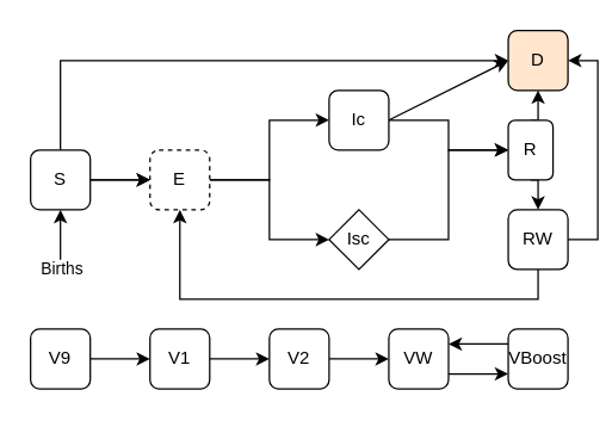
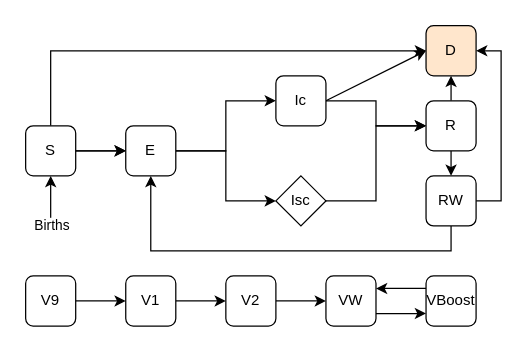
  <mxCell id="0" />
  <mxCell id="1" parent="0" />
  <mxCell id="2" value="" style="edgeStyle=orthogonalEdgeStyle;rounded=0;orthogonalLoop=1;jettySize=auto;html=1;" parent="1" source="4" target="7" edge="1"><mxGeometry relative="1" as="geometry" /></mxCell>
  <mxCell id="3" style="edgeStyle=orthogonalEdgeStyle;rounded=0;orthogonalLoop=1;jettySize=auto;html=1;exitX=0.5;exitY=0;exitDx=0;exitDy=0;entryX=0;entryY=0.5;entryDx=0;entryDy=0;" edge="1" parent="1" source="4" target="16"><mxGeometry relative="1" as="geometry"><mxPoint x="40" y="60" as="targetPoint" /></mxGeometry></mxCell>
  <mxCell id="4" value="S" style="rounded=1;whiteSpace=wrap;html=1;" parent="1" vertex="1"><mxGeometry x="20" y="100" width="40" height="40" as="geometry" /></mxCell>
  <mxCell id="5" style="edgeStyle=orthogonalEdgeStyle;rounded=0;orthogonalLoop=1;jettySize=auto;html=1;exitX=1;exitY=0.5;exitDx=0;exitDy=0;entryX=0;entryY=0.5;entryDx=0;entryDy=0;" parent="1" source="7" target="12" edge="1"><mxGeometry relative="1" as="geometry" /></mxCell>
  <mxCell id="6" style="edgeStyle=orthogonalEdgeStyle;rounded=0;orthogonalLoop=1;jettySize=auto;html=1;exitX=1;exitY=0.5;exitDx=0;exitDy=0;entryX=0;entryY=0.5;entryDx=0;entryDy=0;" parent="1" source="7" target="10" edge="1"><mxGeometry relative="1" as="geometry" /></mxCell>
- <mxCell id="7" value="E" style="rounded=1;whiteSpace=wrap;html=1;dashed=1;" parent="1" vertex="1"><mxGeometry x="100" y="100" width="40" height="40" as="geometry" /></mxCell>
+ <mxCell id="7" value="E" style="rounded=1;whiteSpace=wrap;html=1;" parent="1" vertex="1"><mxGeometry x="100" y="100" width="40" height="40" as="geometry" /></mxCell>
  <mxCell id="8" style="edgeStyle=orthogonalEdgeStyle;rounded=0;orthogonalLoop=1;jettySize=auto;html=1;exitX=1;exitY=0.5;exitDx=0;exitDy=0;entryX=0;entryY=0.5;entryDx=0;entryDy=0;" parent="1" source="10" target="15" edge="1"><mxGeometry relative="1" as="geometry" /></mxCell>
  <mxCell id="9" style="rounded=0;orthogonalLoop=1;jettySize=auto;html=1;exitX=1;exitY=0.5;exitDx=0;exitDy=0;entryX=0;entryY=0.5;entryDx=0;entryDy=0;" parent="1" source="10" target="16" edge="1"><mxGeometry relative="1" as="geometry" /></mxCell>
  <mxCell id="10" value="Ic" style="rounded=1;whiteSpace=wrap;html=1;" parent="1" vertex="1"><mxGeometry x="220" y="60" width="40" height="40" as="geometry" /></mxCell>
  <mxCell id="11" style="edgeStyle=orthogonalEdgeStyle;rounded=0;orthogonalLoop=1;jettySize=auto;html=1;exitX=1;exitY=0.5;exitDx=0;exitDy=0;entryX=0;entryY=0.5;entryDx=0;entryDy=0;" parent="1" source="12" target="15" edge="1"><mxGeometry relative="1" as="geometry" /></mxCell>
  <mxCell id="12" value="Isc" style="rhombus;whiteSpace=wrap;html=1;" parent="1" vertex="1"><mxGeometry x="220" y="140" width="40" height="40" as="geometry" /></mxCell>
  <mxCell id="13" style="edgeStyle=orthogonalEdgeStyle;rounded=0;orthogonalLoop=1;jettySize=auto;html=1;exitX=0.5;exitY=1;exitDx=0;exitDy=0;entryX=0.5;entryY=0;entryDx=0;entryDy=0;" parent="1" source="15" target="30" edge="1"><mxGeometry relative="1" as="geometry" /></mxCell>
  <mxCell id="14" style="edgeStyle=orthogonalEdgeStyle;rounded=0;orthogonalLoop=1;jettySize=auto;html=1;exitX=0.5;exitY=0;exitDx=0;exitDy=0;entryX=0.5;entryY=1;entryDx=0;entryDy=0;" edge="1" parent="1" source="15" target="16"><mxGeometry relative="1" as="geometry" /></mxCell>
- <mxCell id="15" value="R" style="rounded=1;whiteSpace=wrap;html=1;" parent="1" vertex="1"><mxGeometry x="340" y="80" width="30" height="40" as="geometry" /></mxCell>
+ <mxCell id="15" value="R" style="rounded=1;whiteSpace=wrap;html=1;" parent="1" vertex="1"><mxGeometry x="340" y="80" width="40" height="40" as="geometry" /></mxCell>
  <mxCell id="16" value="D" style="rounded=1;whiteSpace=wrap;html=1;fillColor=#ffe6cc;" parent="1" vertex="1"><mxGeometry x="340" y="20" width="40" height="40" as="geometry" /></mxCell>
  <mxCell id="17" value="" style="endArrow=classic;html=1;rounded=0;entryX=0;entryY=0.5;entryDx=0;entryDy=0;" parent="1" target="7" edge="1"><mxGeometry width="50" height="50" relative="1" as="geometry"><mxPoint x="60" y="120" as="sourcePoint" /><mxPoint x="110" y="70" as="targetPoint" /></mxGeometry></mxCell>
  <mxCell id="18" value="" style="edgeStyle=orthogonalEdgeStyle;rounded=0;orthogonalLoop=1;jettySize=auto;html=1;" parent="1" source="19" target="21" edge="1"><mxGeometry relative="1" as="geometry" /></mxCell>
  <mxCell id="19" value="V1" style="rounded=1;whiteSpace=wrap;html=1;" parent="1" vertex="1"><mxGeometry x="100" y="220" width="40" height="40" as="geometry" /></mxCell>
  <mxCell id="20" value="" style="edgeStyle=orthogonalEdgeStyle;rounded=0;orthogonalLoop=1;jettySize=auto;html=1;" parent="1" source="21" target="23" edge="1"><mxGeometry relative="1" as="geometry" /></mxCell>
  <mxCell id="21" value="V2" style="rounded=1;whiteSpace=wrap;html=1;" parent="1" vertex="1"><mxGeometry x="180" y="220" width="40" height="40" as="geometry" /></mxCell>
  <mxCell id="22" style="edgeStyle=orthogonalEdgeStyle;rounded=0;orthogonalLoop=1;jettySize=auto;html=1;exitX=1;exitY=0.75;exitDx=0;exitDy=0;entryX=0;entryY=0.75;entryDx=0;entryDy=0;" parent="1" source="23" target="25" edge="1"><mxGeometry relative="1" as="geometry" /></mxCell>
  <mxCell id="23" value="VW" style="rounded=1;whiteSpace=wrap;html=1;" parent="1" vertex="1"><mxGeometry x="260" y="220" width="40" height="40" as="geometry" /></mxCell>
  <mxCell id="24" style="edgeStyle=orthogonalEdgeStyle;rounded=0;orthogonalLoop=1;jettySize=auto;html=1;exitX=0;exitY=0.25;exitDx=0;exitDy=0;entryX=1;entryY=0.25;entryDx=0;entryDy=0;" parent="1" source="25" target="23" edge="1"><mxGeometry relative="1" as="geometry" /></mxCell>
  <mxCell id="25" value="VBoost" style="rounded=1;whiteSpace=wrap;html=1;" parent="1" vertex="1"><mxGeometry x="340" y="220" width="40" height="40" as="geometry" /></mxCell>
  <mxCell id="26" style="edgeStyle=orthogonalEdgeStyle;rounded=0;orthogonalLoop=1;jettySize=auto;html=1;exitX=1;exitY=0.5;exitDx=0;exitDy=0;entryX=0;entryY=0.5;entryDx=0;entryDy=0;" parent="1" source="27" target="19" edge="1"><mxGeometry relative="1" as="geometry" /></mxCell>
  <mxCell id="27" value="V9" style="rounded=1;whiteSpace=wrap;html=1;" parent="1" vertex="1"><mxGeometry x="20" y="220" width="40" height="40" as="geometry" /></mxCell>
  <mxCell id="28" style="edgeStyle=orthogonalEdgeStyle;rounded=0;orthogonalLoop=1;jettySize=auto;html=1;exitX=0.5;exitY=1;exitDx=0;exitDy=0;entryX=0.5;entryY=1;entryDx=0;entryDy=0;" parent="1" source="30" target="7" edge="1"><mxGeometry relative="1" as="geometry" /></mxCell>
  <mxCell id="29" style="edgeStyle=orthogonalEdgeStyle;rounded=0;orthogonalLoop=1;jettySize=auto;html=1;exitX=1;exitY=0.5;exitDx=0;exitDy=0;entryX=1;entryY=0.5;entryDx=0;entryDy=0;" edge="1" parent="1" source="30" target="16"><mxGeometry relative="1" as="geometry" /></mxCell>
  <mxCell id="30" value="RW" style="rounded=1;whiteSpace=wrap;html=1;" parent="1" vertex="1"><mxGeometry x="340" y="140" width="40" height="40" as="geometry" /></mxCell>
  <mxCell id="31" value="" style="endArrow=classic;html=1;rounded=0;entryX=0.5;entryY=1;entryDx=0;entryDy=0;" edge="1" parent="1" target="4"><mxGeometry width="50" height="50" relative="1" as="geometry"><mxPoint x="40" y="180" as="sourcePoint" /><mxPoint x="0" y="90" as="targetPoint" /></mxGeometry></mxCell>
  <mxCell id="32" value="Births" style="edgeLabel;html=1;align=center;verticalAlign=middle;resizable=0;points=[];" vertex="1" connectable="0" parent="31"><mxGeometry x="-0.023" relative="1" as="geometry"><mxPoint y="19" as="offset" /></mxGeometry></mxCell>
